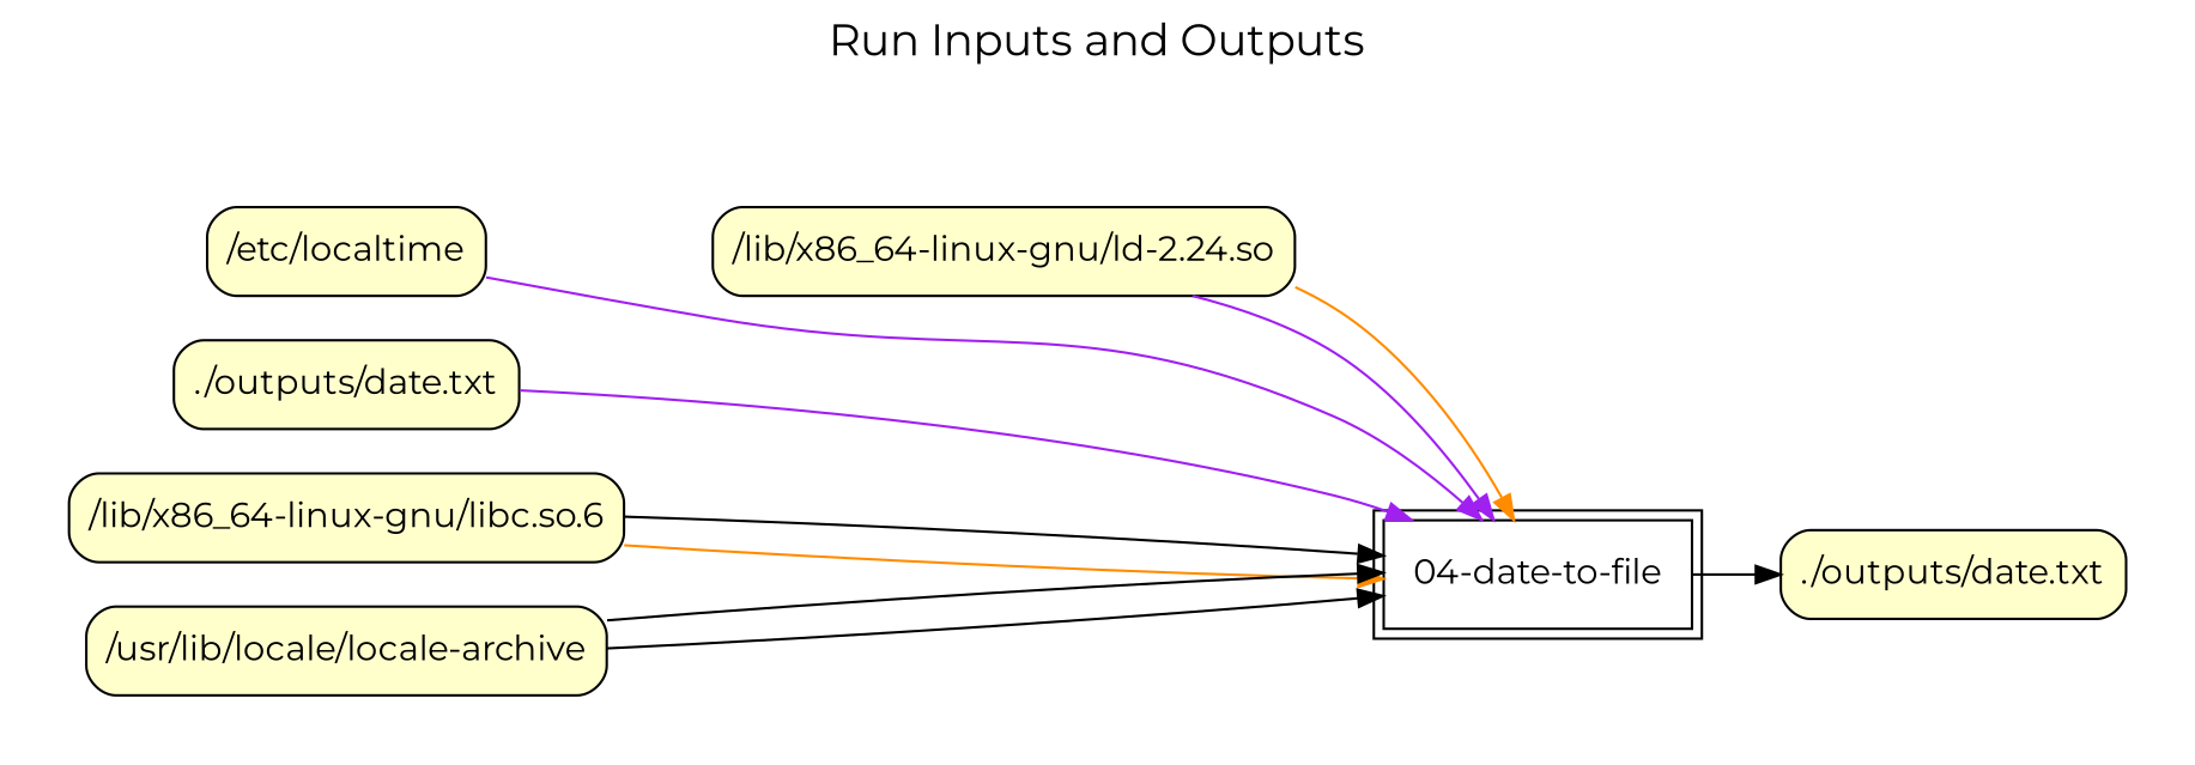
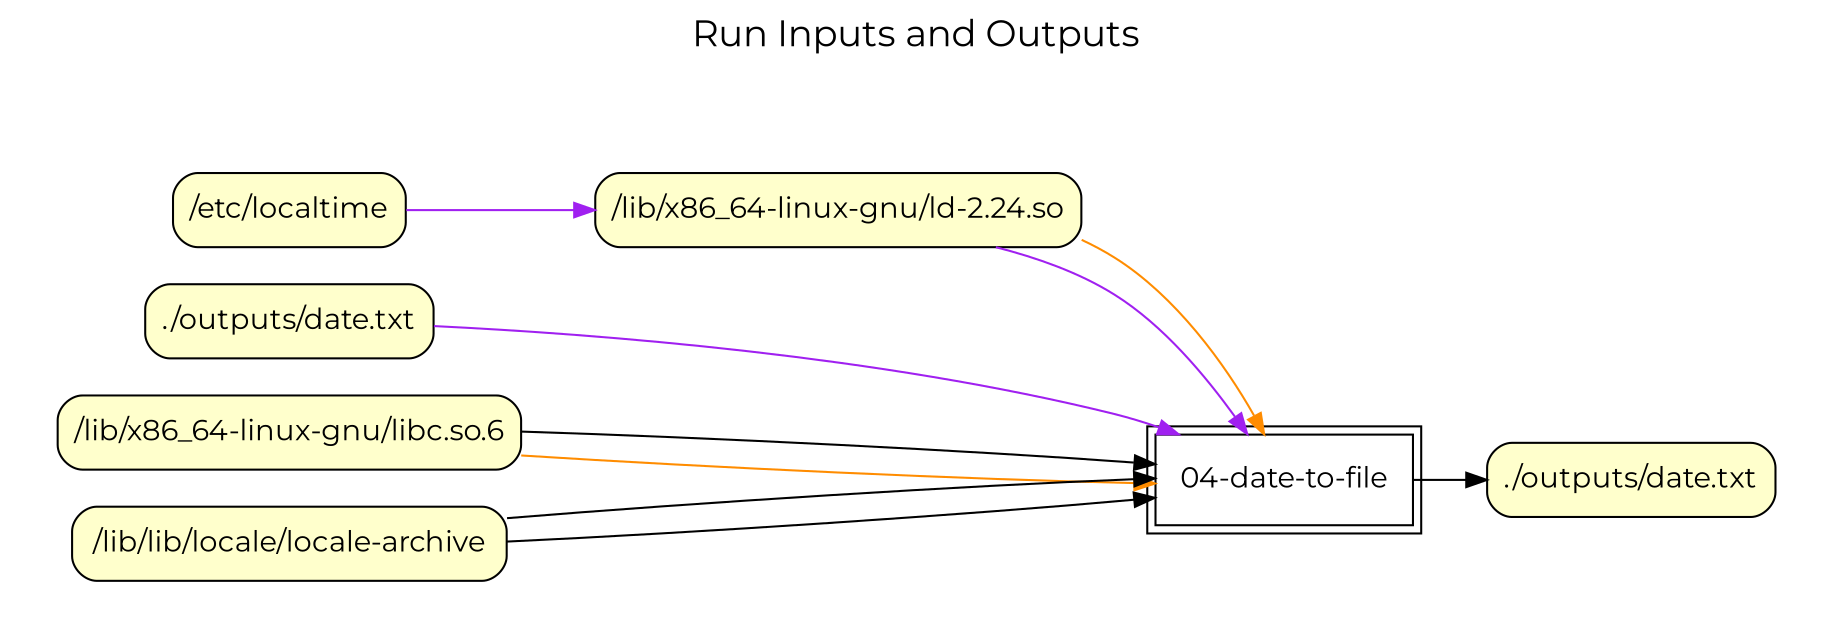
  digraph {
    fontname=Montserrat
    fontsize=18
    label="Run Inputs and Outputs"
    labelloc=t
    rankdir=LR
    node [fillcolor="#FFFFCC" fontname=Montserrat peripheries=1 shape=box style="rounded,filled"]
    edge [color=black fontname=Montserrat]
    n1 [label="/lib/x86_64-linux-gnu/ld-2.24.so"]
    n2 [label="/lib/x86_64-linux-gnu/libc.so.6"]
-   n3 [label="/usr/lib/locale/locale-archive"]
+   n3 [label="/lib/lib/locale/locale-archive"]
    n4 [label="/etc/localtime"]
    n5 [label="./outputs/date.txt"]
    n6 [label="./outputs/date.txt"]
    "04-date-to-file" [fillcolor="#FFFFFF" peripheries=2 style=filled]
    subgraph cluster_1 {
      color=white
      label=""
      penwidth=0
      subgraph cluster_2 {
        color=white
        label=""
        penwidth=0
        n1
        n2
        n3
        n4
        n5
      }
    }
    subgraph cluster_3 {
      color=white
      label=""
      penwidth=0
      subgraph cluster_4 {
        color=white
        label=""
        penwidth=0
        n6
      }
    }
    n1 -> "04-date-to-file" [color=purple]
    n1 -> "04-date-to-file" [color=darkorange]
    n2 -> "04-date-to-file" [color=darkorange]
    n2 -> "04-date-to-file"
    n3 -> "04-date-to-file"
    n3 -> "04-date-to-file"
-   n4 -> "04-date-to-file" [color=purple]
+   n4 -> n1 [color=purple]
    n5 -> "04-date-to-file" [color=purple]
    "04-date-to-file" -> n6
  }
